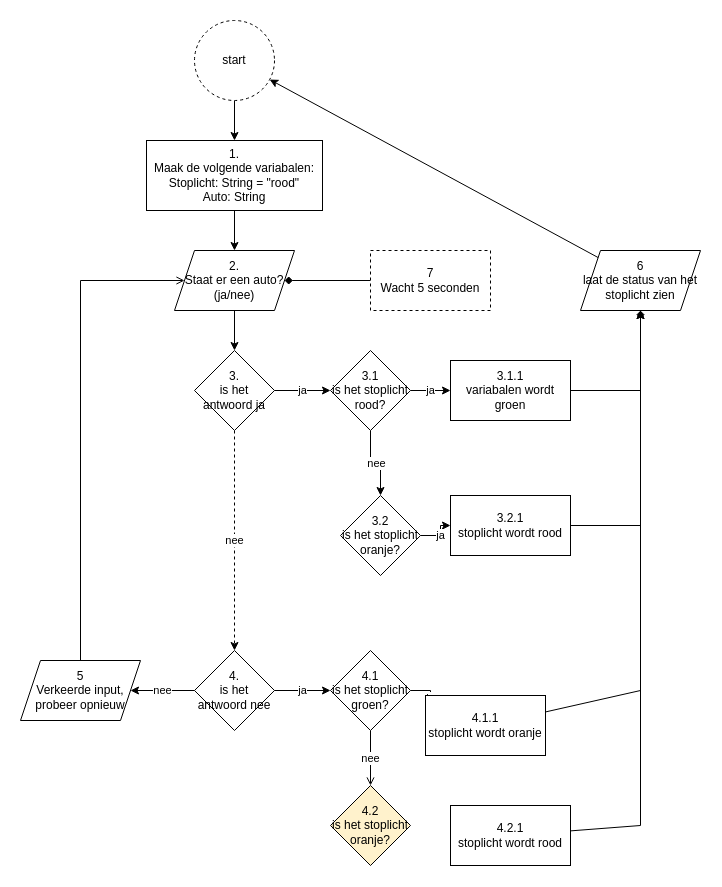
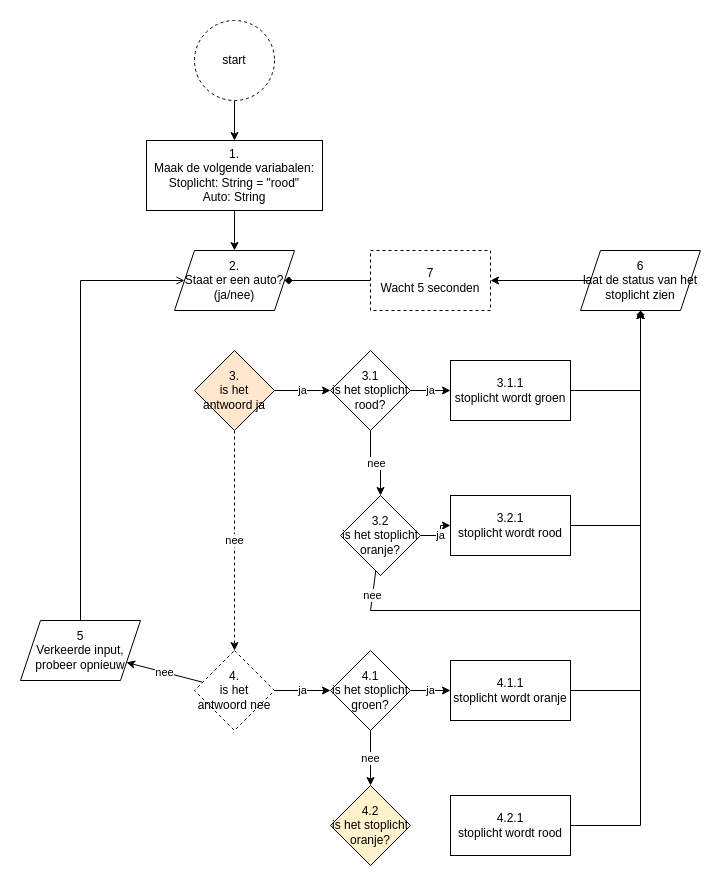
  <mxCell id="0" />
  <mxCell id="1" parent="0" />
  <mxCell id="2" value="" style="edgeStyle=orthogonalEdgeStyle;rounded=0;orthogonalLoop=1;jettySize=auto;html=1;" edge="1" parent="1" source="3" target="5"><mxGeometry relative="1" as="geometry" /></mxCell>
  <mxCell id="3" value="start" style="ellipse;whiteSpace=wrap;html=1;aspect=fixed;dashed=1;" vertex="1" parent="1"><mxGeometry x="194" y="20" width="80" height="80" as="geometry" /></mxCell>
  <mxCell id="4" value="" style="edgeStyle=orthogonalEdgeStyle;rounded=0;orthogonalLoop=1;jettySize=auto;html=1;" edge="1" parent="1" source="5" target="7"><mxGeometry relative="1" as="geometry" /></mxCell>
  <mxCell id="5" value="1.&lt;br&gt;Maak de volgende variabalen:&lt;br&gt;Stoplicht: String = &quot;rood&quot;&lt;br&gt;Auto: String" style="rounded=0;whiteSpace=wrap;html=1;" vertex="1" parent="1"><mxGeometry x="146" y="140" width="176" height="70" as="geometry" /></mxCell>
- <mxCell id="6" value="" style="edgeStyle=orthogonalEdgeStyle;rounded=0;orthogonalLoop=1;jettySize=auto;html=1;" edge="1" parent="1" source="7" target="9"><mxGeometry relative="1" as="geometry" /></mxCell>
  <mxCell id="7" value="2.&lt;br&gt;Staat er een auto? (ja/nee)" style="shape=parallelogram;perimeter=parallelogramPerimeter;whiteSpace=wrap;html=1;fixedSize=1;" vertex="1" parent="1"><mxGeometry x="174" y="250" width="120" height="60" as="geometry" /></mxCell>
  <mxCell id="8" value="nee" style="edgeStyle=orthogonalEdgeStyle;rounded=0;orthogonalLoop=1;jettySize=auto;html=1;dashed=1;" edge="1" parent="1" source="9" target="11"><mxGeometry relative="1" as="geometry" /></mxCell>
- <mxCell id="9" value="3.&lt;br&gt;is het antwoord ja" style="rhombus;whiteSpace=wrap;html=1;" vertex="1" parent="1"><mxGeometry x="194" y="350" width="80" height="80" as="geometry" /></mxCell>
+ <mxCell id="9" value="3.&lt;br&gt;is het antwoord ja" style="rhombus;whiteSpace=wrap;html=1;fillColor=#ffe6cc;" vertex="1" parent="1"><mxGeometry x="194" y="350" width="80" height="80" as="geometry" /></mxCell>
  <mxCell id="10" value="ja" style="endArrow=classic;html=1;rounded=0;" edge="1" parent="1" source="9" target="18"><mxGeometry width="50" height="50" relative="1" as="geometry"><mxPoint x="280" y="390" as="sourcePoint" /><mxPoint x="330" y="390" as="targetPoint" /></mxGeometry></mxCell>
- <mxCell id="11" value="4.&lt;br&gt;is het antwoord nee" style="rhombus;whiteSpace=wrap;html=1;" vertex="1" parent="1"><mxGeometry x="194" y="650" width="80" height="80" as="geometry" /></mxCell>
+ <mxCell id="11" value="4.&lt;br&gt;is het antwoord nee" style="rhombus;whiteSpace=wrap;html=1;dashed=1;" vertex="1" parent="1"><mxGeometry x="194" y="650" width="80" height="80" as="geometry" /></mxCell>
  <mxCell id="12" value="ja" style="endArrow=classic;html=1;rounded=0;" edge="1" parent="1" source="11" target="32"><mxGeometry width="50" height="50" relative="1" as="geometry"><mxPoint x="310" y="460" as="sourcePoint" /><mxPoint x="330" y="690" as="targetPoint" /></mxGeometry></mxCell>
  <mxCell id="13" value="nee" style="endArrow=classic;html=1;rounded=0;" edge="1" parent="1" source="11" target="14"><mxGeometry width="50" height="50" relative="1" as="geometry"><mxPoint x="190" y="640" as="sourcePoint" /><mxPoint x="150" y="525" as="targetPoint" /></mxGeometry></mxCell>
- <mxCell id="14" value="5&lt;br&gt;Verkeerde input, probeer opnieuw" style="shape=parallelogram;perimeter=parallelogramPerimeter;whiteSpace=wrap;html=1;fixedSize=1;" vertex="1" parent="1"><mxGeometry x="20" y="660" width="120" height="60" as="geometry" /></mxCell>
+ <mxCell id="14" value="5&lt;br&gt;Verkeerde input, probeer opnieuw" style="shape=parallelogram;perimeter=parallelogramPerimeter;whiteSpace=wrap;html=1;fixedSize=1;" vertex="1" parent="1"><mxGeometry x="20" y="620" width="120" height="60" as="geometry" /></mxCell>
  <mxCell id="15" value="" style="endArrow=open;html=1;rounded=0;" edge="1" parent="1" source="14" target="7"><mxGeometry width="50" height="50" relative="1" as="geometry"><mxPoint x="30" y="400" as="sourcePoint" /><mxPoint x="80" y="350" as="targetPoint" /><Array as="points"><mxPoint x="80" y="280" /></Array></mxGeometry></mxCell>
  <mxCell id="16" value="ja" style="edgeStyle=orthogonalEdgeStyle;rounded=0;orthogonalLoop=1;jettySize=auto;html=1;" edge="1" parent="1" source="18" target="20"><mxGeometry relative="1" as="geometry" /></mxCell>
  <mxCell id="17" value="nee" style="edgeStyle=orthogonalEdgeStyle;rounded=0;orthogonalLoop=1;jettySize=auto;html=1;" edge="1" parent="1" source="18" target="24"><mxGeometry relative="1" as="geometry" /></mxCell>
  <mxCell id="18" value="3.1&lt;br&gt;is het stoplicht rood?" style="rhombus;whiteSpace=wrap;html=1;" vertex="1" parent="1"><mxGeometry x="330" y="350" width="80" height="80" as="geometry" /></mxCell>
  <mxCell id="19" value="" style="edgeStyle=orthogonalEdgeStyle;rounded=0;orthogonalLoop=1;jettySize=auto;html=1;endArrow=diamond;" edge="1" parent="1" source="20" target="21"><mxGeometry relative="1" as="geometry" /></mxCell>
- <mxCell id="20" value="3.1.1&lt;br&gt;variabalen wordt groen" style="shape=label;whiteSpace=wrap;html=1;fixedSize=1;rounded=0;" vertex="1" parent="1"><mxGeometry x="450" y="360" width="120" height="60" as="geometry" /></mxCell>
+ <mxCell id="20" value="3.1.1&lt;br&gt;stoplicht wordt groen" style="shape=label;whiteSpace=wrap;html=1;fixedSize=1;rounded=0;" vertex="1" parent="1"><mxGeometry x="450" y="360" width="120" height="60" as="geometry" /></mxCell>
  <mxCell id="21" value="6&lt;br&gt;laat de status van het stoplicht zien" style="rounded=0;whiteSpace=wrap;html=1;shape=parallelogram;perimeter=parallelogramPerimeter;fixedSize=1;" vertex="1" parent="1"><mxGeometry x="580" y="250" width="120" height="60" as="geometry" /></mxCell>
  <mxCell id="22" value="" style="endArrow=diamond;html=1;rounded=0;" edge="1" parent="1" source="29" target="7"><mxGeometry width="50" height="50" relative="1" as="geometry"><mxPoint x="400" y="250" as="sourcePoint" /><mxPoint x="450" y="200" as="targetPoint" /></mxGeometry></mxCell>
  <mxCell id="23" value="ja" style="edgeStyle=orthogonalEdgeStyle;rounded=0;orthogonalLoop=1;jettySize=auto;html=1;" edge="1" parent="1" source="24" target="25"><mxGeometry relative="1" as="geometry" /></mxCell>
  <mxCell id="24" value="3.2&lt;br&gt;is het stoplicht oranje?" style="rhombus;whiteSpace=wrap;html=1;" vertex="1" parent="1"><mxGeometry x="340" y="495" width="80" height="80" as="geometry" /></mxCell>
  <mxCell id="25" value="3.2.1&lt;br&gt;stoplicht wordt rood" style="shape=label;whiteSpace=wrap;html=1;fixedSize=1;rounded=0;" vertex="1" parent="1"><mxGeometry x="450" y="495" width="120" height="60" as="geometry" /></mxCell>
  <mxCell id="26" value="" style="endArrow=classic;html=1;rounded=0;" edge="1" parent="1" source="25" target="21"><mxGeometry width="50" height="50" relative="1" as="geometry"><mxPoint x="600" y="450" as="sourcePoint" /><mxPoint x="650" y="400" as="targetPoint" /><Array as="points"><mxPoint x="640" y="525" /></Array></mxGeometry></mxCell>
- <mxCell id="28" value="" style="endArrow=classic;html=1;rounded=0;" edge="1" parent="1" source="21" target="3"><mxGeometry width="50" height="50" relative="1" as="geometry"><mxPoint x="590" y="280" as="sourcePoint" /><mxPoint x="284" y="280" as="targetPoint" /></mxGeometry></mxCell>
+ <mxCell id="27" value="nee" style="endArrow=classic;html=1;rounded=0;" edge="1" parent="1" source="24" target="21"><mxGeometry x="-0.919" width="50" height="50" relative="1" as="geometry"><mxPoint x="570" y="660" as="sourcePoint" /><mxPoint x="690" y="560" as="targetPoint" /><Array as="points"><mxPoint x="370" y="610" /><mxPoint x="640" y="610" /></Array><mxPoint as="offset" /></mxGeometry></mxCell>
+ <mxCell id="28" value="" style="endArrow=classic;html=1;rounded=0;" edge="1" parent="1" source="21" target="29"><mxGeometry width="50" height="50" relative="1" as="geometry"><mxPoint x="590" y="280" as="sourcePoint" /><mxPoint x="284" y="280" as="targetPoint" /></mxGeometry></mxCell>
  <mxCell id="29" value="7&lt;br&gt;Wacht 5 seconden" style="rounded=0;whiteSpace=wrap;html=1;dashed=1;" vertex="1" parent="1"><mxGeometry x="370" y="250" width="120" height="60" as="geometry" /></mxCell>
  <mxCell id="30" value="ja" style="edgeStyle=orthogonalEdgeStyle;rounded=0;orthogonalLoop=1;jettySize=auto;html=1;" edge="1" parent="1" source="32" target="33"><mxGeometry relative="1" as="geometry" /></mxCell>
- <mxCell id="31" value="nee" style="edgeStyle=orthogonalEdgeStyle;rounded=0;orthogonalLoop=1;jettySize=auto;html=1;endArrow=open;" edge="1" parent="1" source="32" target="34"><mxGeometry relative="1" as="geometry" /></mxCell>
+ <mxCell id="31" value="nee" style="edgeStyle=orthogonalEdgeStyle;rounded=0;orthogonalLoop=1;jettySize=auto;html=1;" edge="1" parent="1" source="32" target="34"><mxGeometry relative="1" as="geometry" /></mxCell>
  <mxCell id="32" value="4.1&lt;br&gt;is het stoplicht groen?" style="rhombus;whiteSpace=wrap;html=1;" vertex="1" parent="1"><mxGeometry x="330" y="650" width="80" height="80" as="geometry" /></mxCell>
- <mxCell id="33" value="4.1.1&lt;br&gt;stoplicht wordt oranje" style="shape=label;whiteSpace=wrap;html=1;fixedSize=1;rounded=0;" vertex="1" parent="1"><mxGeometry x="425" y="695" width="120" height="60" as="geometry" /></mxCell>
+ <mxCell id="33" value="4.1.1&lt;br&gt;stoplicht wordt oranje" style="shape=label;whiteSpace=wrap;html=1;fixedSize=1;rounded=0;" vertex="1" parent="1"><mxGeometry x="450" y="660" width="120" height="60" as="geometry" /></mxCell>
  <mxCell id="34" value="4.2&lt;br&gt;is het stoplicht oranje?" style="rhombus;whiteSpace=wrap;html=1;fillColor=#fff2cc;" vertex="1" parent="1"><mxGeometry x="330" y="785" width="80" height="80" as="geometry" /></mxCell>
- <mxCell id="35" value="4.2.1&lt;br&gt;stoplicht wordt rood" style="shape=label;whiteSpace=wrap;html=1;fixedSize=1;rounded=0;" vertex="1" parent="1"><mxGeometry x="450" y="805" width="120" height="60" as="geometry" /></mxCell>
+ <mxCell id="35" value="4.2.1&lt;br&gt;stoplicht wordt rood" style="shape=label;whiteSpace=wrap;html=1;fixedSize=1;rounded=0;" vertex="1" parent="1"><mxGeometry x="450" y="795" width="120" height="60" as="geometry" /></mxCell>
  <mxCell id="36" value="" style="endArrow=classic;html=1;rounded=0;" edge="1" parent="1" source="33" target="21"><mxGeometry width="50" height="50" relative="1" as="geometry"><mxPoint x="570" y="670" as="sourcePoint" /><mxPoint x="620" y="620" as="targetPoint" /><Array as="points"><mxPoint x="640" y="690" /></Array></mxGeometry></mxCell>
  <mxCell id="37" value="" style="endArrow=classic;html=1;rounded=0;" edge="1" parent="1" source="35" target="21"><mxGeometry width="50" height="50" relative="1" as="geometry"><mxPoint x="820" y="740" as="sourcePoint" /><mxPoint x="870" y="690" as="targetPoint" /><Array as="points"><mxPoint x="640" y="825" /></Array></mxGeometry></mxCell>
